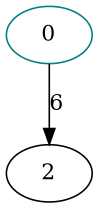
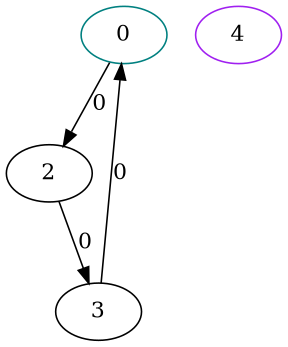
  digraph {
    node [color=black]
    n1 [color=teal label=0]
    2
-   n1 -> 2 [label=6]
+   3
+   4 [color=purple]
+   n1 -> 2 [label=0]
+   2 -> 3 [label=0]
+   3 -> n1 [label=0]
  }
